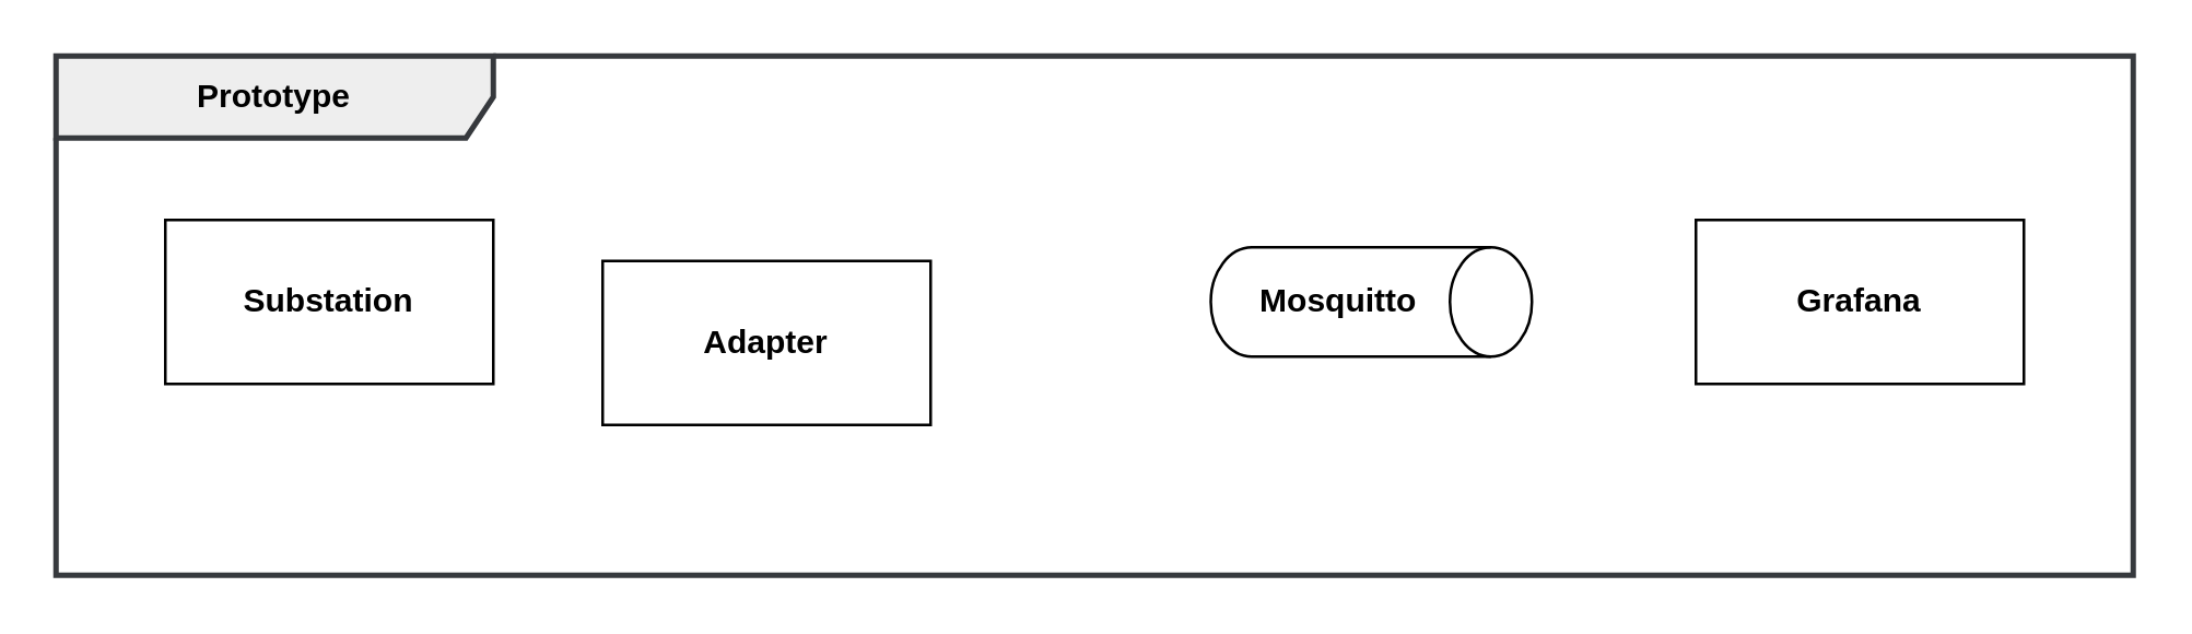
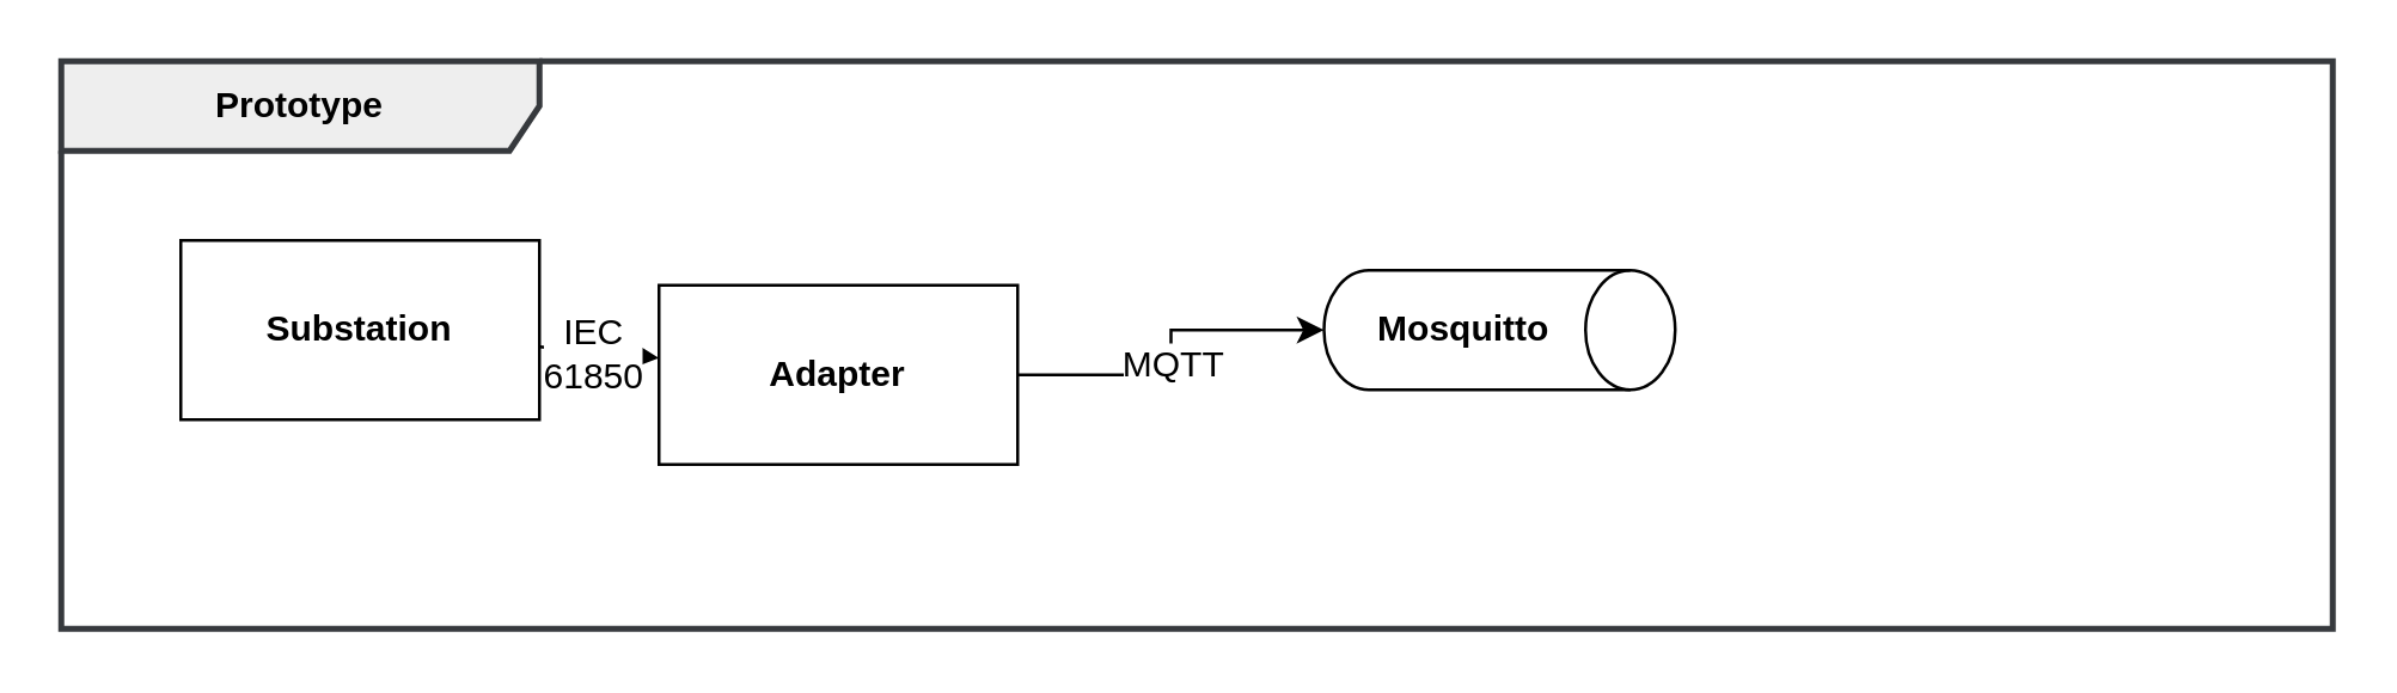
  <mxCell id="0" />
  <mxCell id="1" parent="0" />
  <mxCell id="2" value="Prototype" style="shape=umlFrame;whiteSpace=wrap;html=1;pointerEvents=0;recursiveResize=0;container=1;collapsible=0;width=160;fillColor=#eeeeee;strokeColor=#36393d;strokeWidth=2;fontStyle=1" parent="1" vertex="1"><mxGeometry x="20" y="20" width="760" height="190" as="geometry" /></mxCell>
  <mxCell id="3" value="Substation" style="rounded=0;whiteSpace=wrap;html=1;fontStyle=1;movable=1;resizable=1;rotatable=1;deletable=1;editable=1;locked=0;connectable=1;" vertex="1" parent="2"><mxGeometry x="40" y="60" width="120" height="60" as="geometry" /></mxCell>
  <mxCell id="4" value="Mosquitto" style="shape=cylinder3;whiteSpace=wrap;html=1;boundedLbl=1;backgroundOutline=1;size=15;rotation=90;horizontal=0;fontStyle=1" parent="1" vertex="1"><mxGeometry x="481.25" y="51.25" width="40" height="117.5" as="geometry" /></mxCell>
  <mxCell id="5" value="Adapter" style="rounded=0;whiteSpace=wrap;html=1;fontStyle=1" parent="1" vertex="1"><mxGeometry x="220" y="95" width="120" height="60" as="geometry" /></mxCell>
- <mxCell id="8" value="Grafana" style="rounded=0;whiteSpace=wrap;html=1;fontStyle=1" parent="1" vertex="1"><mxGeometry x="620" y="80" width="120" height="60" as="geometry" /></mxCell>
+ <mxCell id="6" style="edgeStyle=orthogonalEdgeStyle;rounded=0;orthogonalLoop=1;jettySize=auto;html=1;exitX=1;exitY=0.5;exitDx=0;exitDy=0;entryX=0.5;entryY=1;entryDx=0;entryDy=0;entryPerimeter=0;" parent="1" source="5" target="4" edge="1"><mxGeometry relative="1" as="geometry" /></mxCell>
+ <mxCell id="7" value="MQTT" style="edgeLabel;html=1;align=center;verticalAlign=middle;resizable=0;points=[];fontSize=12;" vertex="1" connectable="0" parent="6"><mxGeometry x="-0.069" relative="1" as="geometry"><mxPoint as="offset" /></mxGeometry></mxCell>
+ <mxCell id="9" value="" style="edgeStyle=none;curved=1;rounded=0;orthogonalLoop=1;jettySize=auto;html=1;fontSize=12;startSize=8;endSize=8;" edge="1" parent="1" source="3" target="5"><mxGeometry relative="1" as="geometry" /></mxCell>
+ <mxCell id="10" value="&lt;div&gt;IEC&lt;/div&gt;&lt;div&gt;61850&lt;/div&gt;" style="edgeLabel;html=1;align=center;verticalAlign=middle;resizable=0;points=[];fontSize=12;" vertex="1" connectable="0" parent="9"><mxGeometry x="-0.085" relative="1" as="geometry"><mxPoint as="offset" /></mxGeometry></mxCell>
